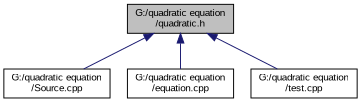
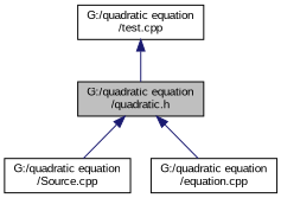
  digraph {
    fontname="Liberation Sans"
    node [color=black fillcolor=white fontname="Liberation Sans" fontsize=10 shape=record style=filled]
    edge [color=midnightblue dir=back fontname="Liberation Sans" fontsize=10 labelfontname=Helvetica labelfontsize=10 style=solid]
    n1 [fillcolor=grey75 fontcolor=black height=0.2 label="G:/quadratic equation\l/quadratic.h" width=0.4]
    n2 [height=0.2 label="G:/quadratic equation\l/Source.cpp" width=0.4]
    n3 [height=0.2 label="G:/quadratic equation\l/equation.cpp" width=0.4]
    n4 [height=0.2 label="G:/quadratic equation\l/test.cpp" width=0.4]
    n1 -> n2
    n1 -> n3
-   n1 -> n4
+   n4 -> n1
  }
